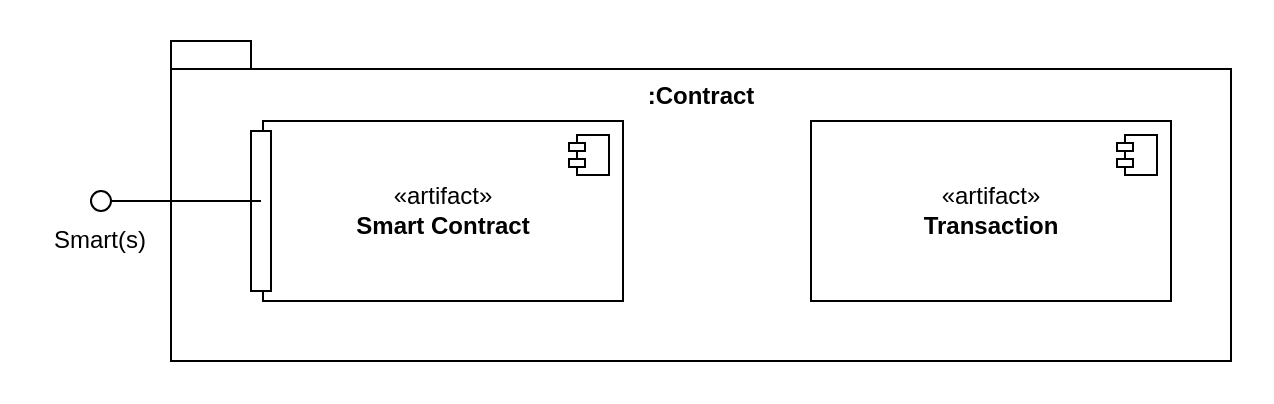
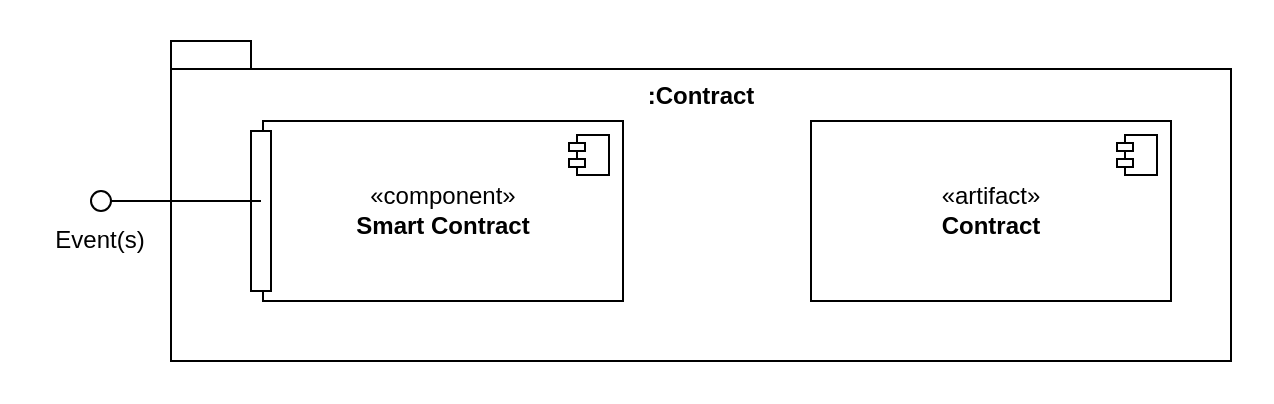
  <mxCell id="0" />
  <mxCell id="1" parent="0" />
  <mxCell id="2" value="&lt;div&gt;:Contract&lt;/div&gt;&lt;div&gt;&lt;br&gt;&lt;/div&gt;&lt;div&gt;&lt;br&gt;&lt;/div&gt;&lt;div&gt;&lt;br&gt;&lt;/div&gt;&lt;div&gt;&lt;br&gt;&lt;/div&gt;&lt;div&gt;&lt;br&gt;&lt;/div&gt;&lt;div&gt;&lt;br&gt;&lt;/div&gt;&lt;div&gt;&lt;br&gt;&lt;/div&gt;&lt;div&gt;&lt;br&gt;&lt;/div&gt;" style="shape=folder;fontStyle=1;spacingTop=10;tabWidth=40;tabHeight=14;tabPosition=left;html=1;" parent="1" vertex="1"><mxGeometry x="85" y="20" width="530" height="160" as="geometry" /></mxCell>
- <mxCell id="3" value="&lt;div&gt;«artifact»&lt;b&gt;&lt;br&gt;&lt;/b&gt;&lt;/div&gt;&lt;div&gt;&lt;b&gt;Smart Contract&lt;/b&gt;&lt;/div&gt;" style="html=1;dropTarget=0;" parent="1" vertex="1"><mxGeometry x="131" y="60" width="180" height="90" as="geometry" /></mxCell>
+ <mxCell id="3" value="&lt;div&gt;«component»&lt;b&gt;&lt;br&gt;&lt;/b&gt;&lt;/div&gt;&lt;div&gt;&lt;b&gt;Smart Contract&lt;/b&gt;&lt;/div&gt;" style="html=1;dropTarget=0;" parent="1" vertex="1"><mxGeometry x="131" y="60" width="180" height="90" as="geometry" /></mxCell>
  <mxCell id="4" value="" style="shape=module;jettyWidth=8;jettyHeight=4;" parent="3" vertex="1"><mxGeometry x="1" width="20" height="20" relative="1" as="geometry"><mxPoint x="-27" y="7" as="offset" /></mxGeometry></mxCell>
  <mxCell id="5" value="" style="html=1;points=[];perimeter=orthogonalPerimeter;" parent="1" vertex="1"><mxGeometry x="125" y="65" width="10" height="80" as="geometry" /></mxCell>
- <mxCell id="6" value="&lt;div&gt;«artifact»&lt;b&gt;&lt;br&gt;&lt;/b&gt;&lt;/div&gt;&lt;div&gt;&lt;b&gt;Transaction&lt;/b&gt;&lt;/div&gt;" style="html=1;dropTarget=0;" parent="1" vertex="1"><mxGeometry x="405" y="60" width="180" height="90" as="geometry" /></mxCell>
+ <mxCell id="6" value="&lt;div&gt;«artifact»&lt;b&gt;&lt;br&gt;&lt;/b&gt;&lt;/div&gt;&lt;div&gt;&lt;b&gt;Contract&lt;/b&gt;&lt;/div&gt;" style="html=1;dropTarget=0;" parent="1" vertex="1"><mxGeometry x="405" y="60" width="180" height="90" as="geometry" /></mxCell>
  <mxCell id="7" value="" style="shape=module;jettyWidth=8;jettyHeight=4;" parent="6" vertex="1"><mxGeometry x="1" width="20" height="20" relative="1" as="geometry"><mxPoint x="-27" y="7" as="offset" /></mxGeometry></mxCell>
  <mxCell id="8" value="" style="rounded=0;orthogonalLoop=1;jettySize=auto;html=1;endArrow=none;endFill=0;sketch=0;sourcePerimeterSpacing=0;targetPerimeterSpacing=0;exitX=0.5;exitY=0.438;exitDx=0;exitDy=0;exitPerimeter=0;" parent="1" source="5" edge="1"><mxGeometry relative="1" as="geometry"><mxPoint x="-35" y="165" as="sourcePoint" /><mxPoint x="55" y="100" as="targetPoint" /></mxGeometry></mxCell>
  <mxCell id="9" value="" style="ellipse;whiteSpace=wrap;html=1;align=center;aspect=fixed;resizable=0;points=[];outlineConnect=0;sketch=0;" parent="1" vertex="1"><mxGeometry x="45" y="95" width="10" height="10" as="geometry" /></mxCell>
- <mxCell id="10" value="Smart(s)" style="text;html=1;strokeColor=none;fillColor=none;align=center;verticalAlign=middle;whiteSpace=wrap;rounded=0;" parent="1" vertex="1"><mxGeometry x="20" y="105" width="60" height="30" as="geometry" /></mxCell>
+ <mxCell id="10" value="Event(s)" style="text;html=1;strokeColor=none;fillColor=none;align=center;verticalAlign=middle;whiteSpace=wrap;rounded=0;" parent="1" vertex="1"><mxGeometry x="20" y="105" width="60" height="30" as="geometry" /></mxCell>
